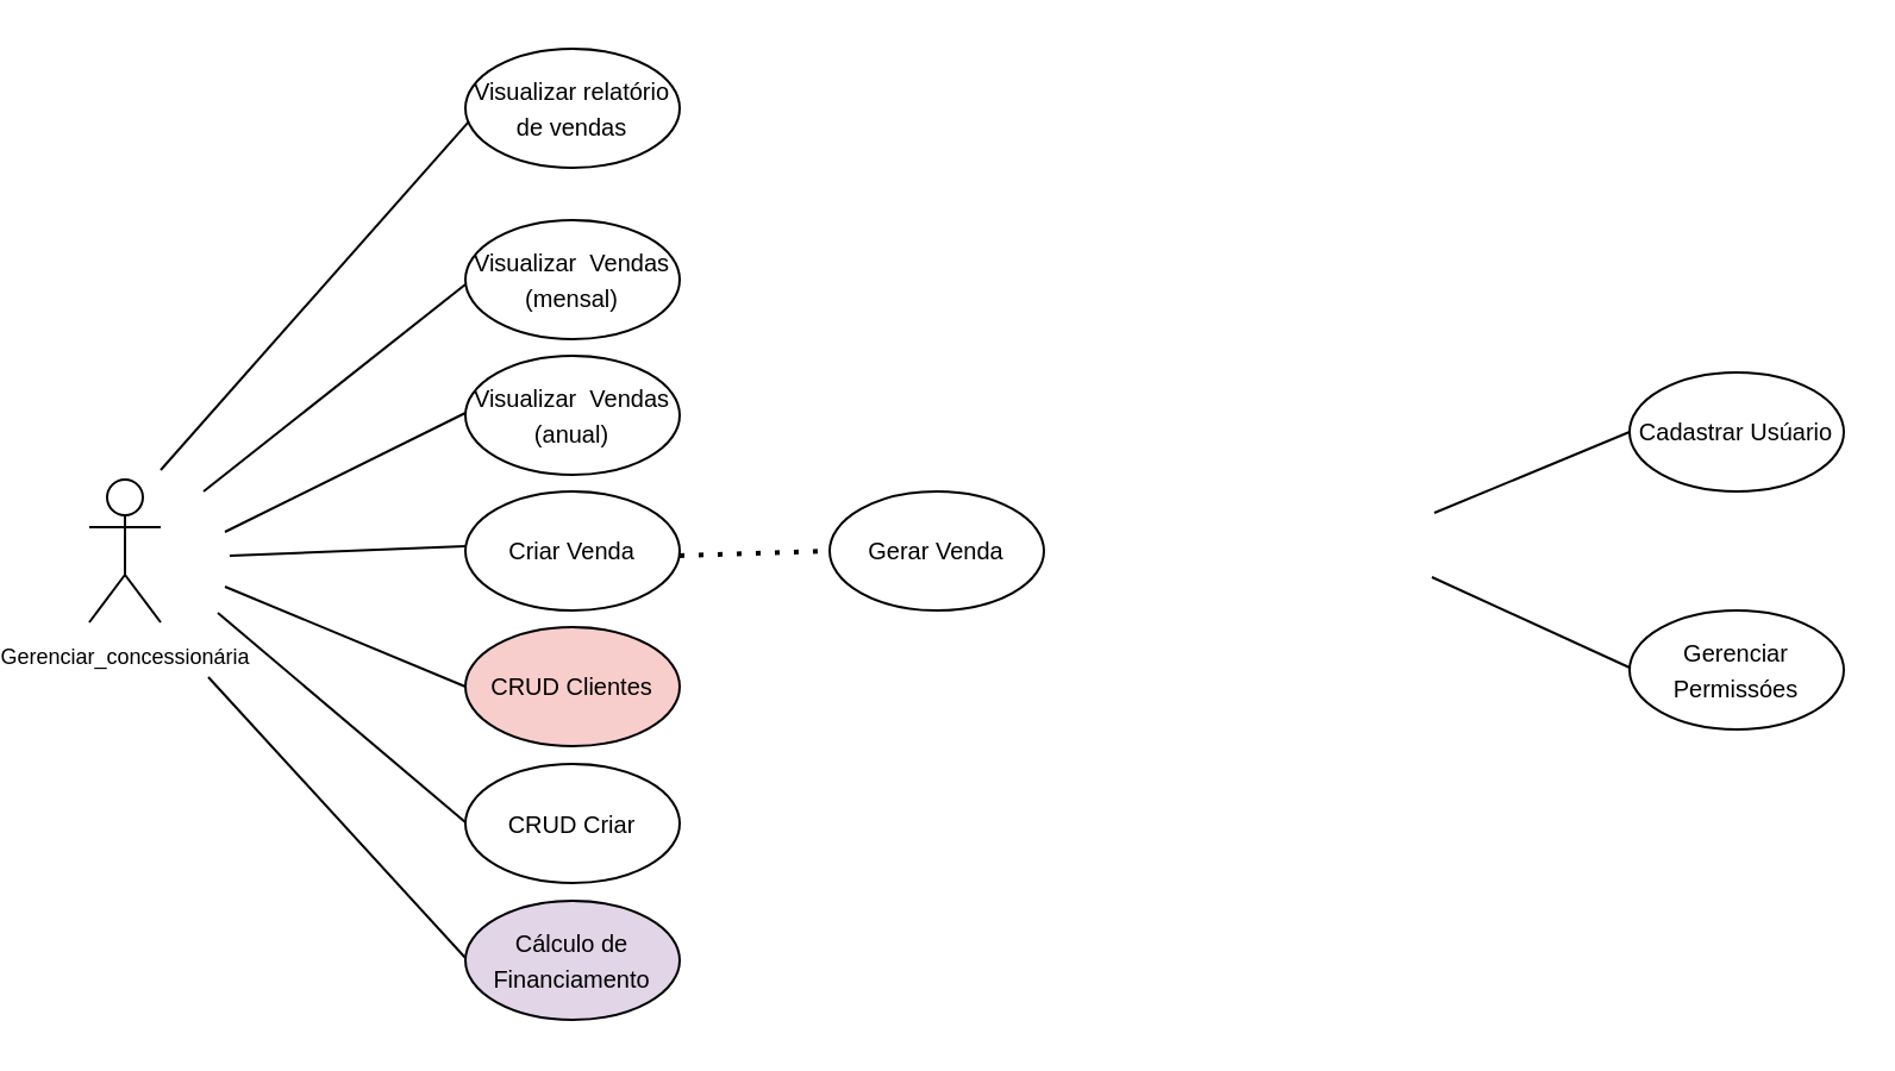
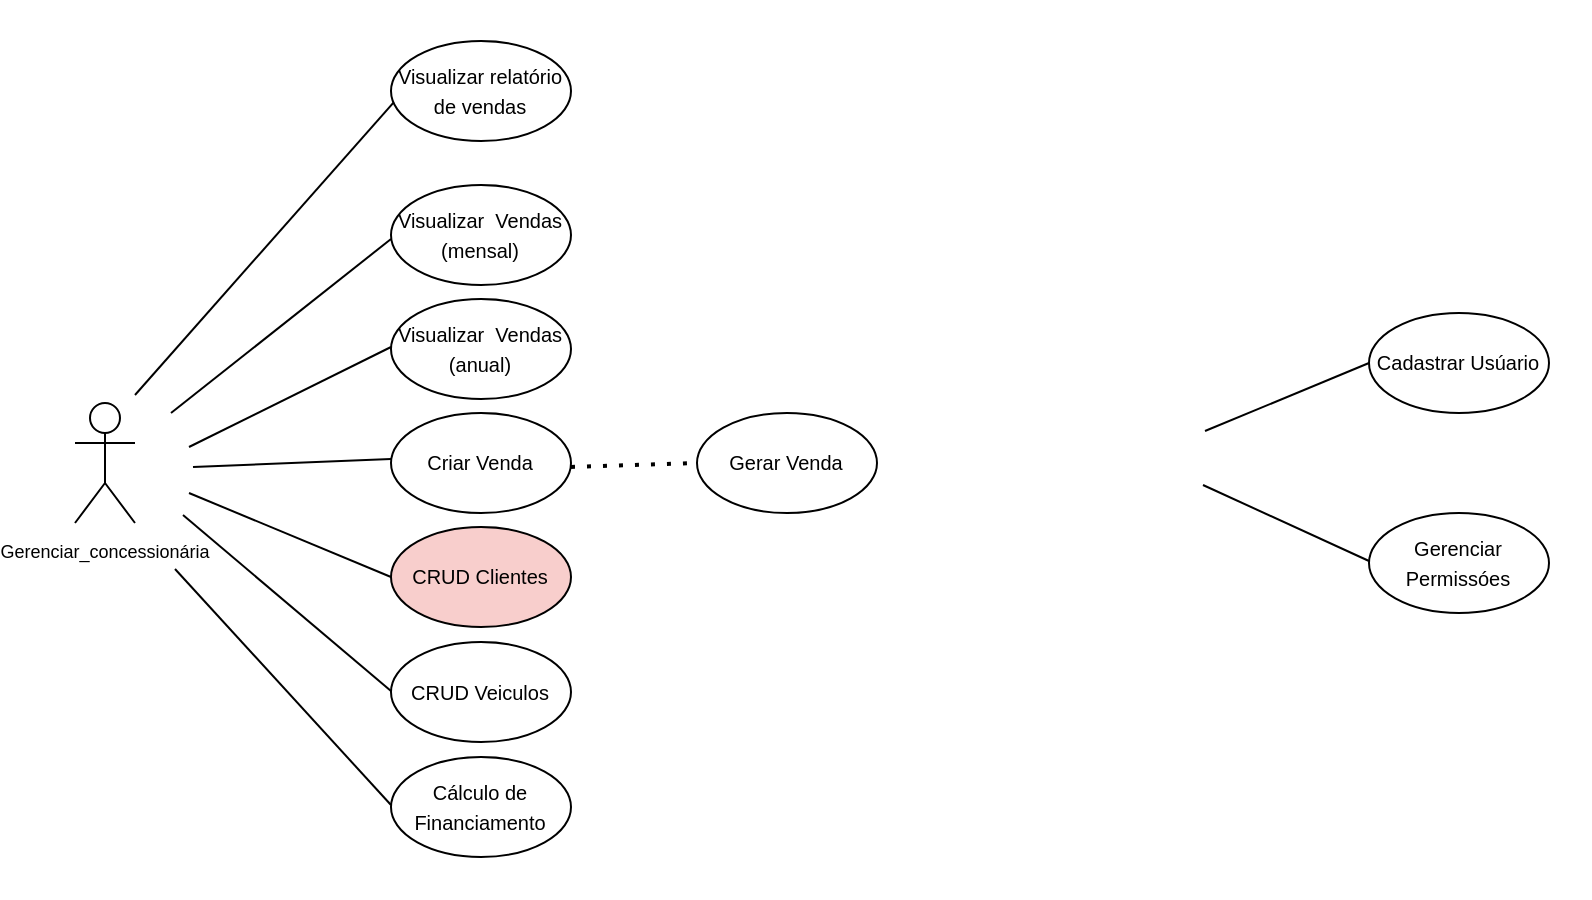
  <mxCell id="0" />
  <mxCell id="1" parent="0" />
  <mxCell id="2" value="&lt;font style=&quot;font-size: 9px;&quot;&gt;Gerenciar_concessionária&lt;/font&gt;" style="shape=umlActor;verticalLabelPosition=bottom;verticalAlign=top;html=1;outlineConnect=0;" vertex="1" parent="1"><mxGeometry x="20" y="201" width="30" height="60" as="geometry" /></mxCell>
  <mxCell id="3" value="&lt;font style=&quot;font-size: 10px;&quot;&gt;Visualizar&amp;nbsp; Vendas (anual)&lt;/font&gt;" style="ellipse;whiteSpace=wrap;html=1;" vertex="1" parent="1"><mxGeometry x="178" y="149" width="90" height="50" as="geometry" /></mxCell>
  <mxCell id="4" value="&lt;font style=&quot;font-size: 10px;&quot;&gt;Visualizar&amp;nbsp; Vendas (mensal)&lt;/font&gt;" style="ellipse;whiteSpace=wrap;html=1;" vertex="1" parent="1"><mxGeometry x="178" y="92" width="90" height="50" as="geometry" /></mxCell>
  <mxCell id="5" value="&lt;font style=&quot;font-size: 10px;&quot;&gt;CRUD Clientes&lt;/font&gt;" style="ellipse;whiteSpace=wrap;html=1;fillColor=#f8cecc;" vertex="1" parent="1"><mxGeometry x="178" y="263" width="90" height="50" as="geometry" /></mxCell>
  <mxCell id="6" value="&lt;span style=&quot;font-size: 10px;&quot;&gt;Criar Venda&lt;/span&gt;" style="ellipse;whiteSpace=wrap;html=1;" vertex="1" parent="1"><mxGeometry x="178" y="206" width="90" height="50" as="geometry" /></mxCell>
- <mxCell id="7" value="&lt;font style=&quot;font-size: 10px;&quot;&gt;CRUD Criar&lt;/font&gt;" style="ellipse;whiteSpace=wrap;html=1;" vertex="1" parent="1"><mxGeometry x="178" y="320.5" width="90" height="50" as="geometry" /></mxCell>
- <mxCell id="8" value="&lt;font style=&quot;font-size: 10px;&quot;&gt;Cálculo de Financiamento&lt;/font&gt;" style="ellipse;whiteSpace=wrap;html=1;fillColor=#e1d5e7;" vertex="1" parent="1"><mxGeometry x="178" y="378" width="90" height="50" as="geometry" /></mxCell>
+ <mxCell id="7" value="&lt;font style=&quot;font-size: 10px;&quot;&gt;CRUD Veiculos&lt;/font&gt;" style="ellipse;whiteSpace=wrap;html=1;" vertex="1" parent="1"><mxGeometry x="178" y="320.5" width="90" height="50" as="geometry" /></mxCell>
+ <mxCell id="8" value="&lt;font style=&quot;font-size: 10px;&quot;&gt;Cálculo de Financiamento&lt;/font&gt;" style="ellipse;whiteSpace=wrap;html=1;" vertex="1" parent="1"><mxGeometry x="178" y="378" width="90" height="50" as="geometry" /></mxCell>
  <mxCell id="9" value="&lt;font style=&quot;font-size: 10px;&quot;&gt;Visualizar relatório de vendas&lt;/font&gt;" style="ellipse;whiteSpace=wrap;html=1;" vertex="1" parent="1"><mxGeometry x="178" y="20" width="90" height="50" as="geometry" /></mxCell>
  <mxCell id="10" value="" style="endArrow=none;html=1;rounded=0;entryX=0.015;entryY=0.613;entryDx=0;entryDy=0;entryPerimeter=0;" edge="1" parent="1" target="9"><mxGeometry width="50" height="50" relative="1" as="geometry"><mxPoint x="50" y="197" as="sourcePoint" /><mxPoint x="175" y="71" as="targetPoint" /></mxGeometry></mxCell>
  <mxCell id="11" value="" style="endArrow=none;html=1;rounded=0;" edge="1" parent="1"><mxGeometry width="50" height="50" relative="1" as="geometry"><mxPoint x="68" y="206" as="sourcePoint" /><mxPoint x="178" y="119" as="targetPoint" /></mxGeometry></mxCell>
  <mxCell id="12" value="" style="endArrow=none;html=1;rounded=0;" edge="1" parent="1"><mxGeometry width="50" height="50" relative="1" as="geometry"><mxPoint x="77" y="223" as="sourcePoint" /><mxPoint x="178" y="173" as="targetPoint" /></mxGeometry></mxCell>
  <mxCell id="13" value="" style="endArrow=none;html=1;rounded=0;" edge="1" parent="1"><mxGeometry width="50" height="50" relative="1" as="geometry"><mxPoint x="79" y="233" as="sourcePoint" /><mxPoint x="178" y="229" as="targetPoint" /></mxGeometry></mxCell>
  <mxCell id="14" value="" style="endArrow=none;html=1;rounded=0;" edge="1" parent="1"><mxGeometry width="50" height="50" relative="1" as="geometry"><mxPoint x="77" y="246" as="sourcePoint" /><mxPoint x="178" y="288" as="targetPoint" /></mxGeometry></mxCell>
  <mxCell id="15" value="" style="endArrow=none;html=1;rounded=0;" edge="1" parent="1"><mxGeometry width="50" height="50" relative="1" as="geometry"><mxPoint x="74" y="257" as="sourcePoint" /><mxPoint x="178" y="345" as="targetPoint" /></mxGeometry></mxCell>
  <mxCell id="16" value="" style="endArrow=none;html=1;rounded=0;" edge="1" parent="1"><mxGeometry width="50" height="50" relative="1" as="geometry"><mxPoint x="70" y="284" as="sourcePoint" /><mxPoint x="178" y="402" as="targetPoint" /></mxGeometry></mxCell>
  <mxCell id="17" value="&lt;span style=&quot;font-size: 10px;&quot;&gt;Gerar Venda&lt;/span&gt;" style="ellipse;whiteSpace=wrap;html=1;" vertex="1" parent="1"><mxGeometry x="331" y="206" width="90" height="50" as="geometry" /></mxCell>
  <mxCell id="18" value="" style="endArrow=none;dashed=1;html=1;dashPattern=1 3;strokeWidth=2;rounded=0;" edge="1" parent="1"><mxGeometry width="50" height="50" relative="1" as="geometry"><mxPoint x="268" y="233" as="sourcePoint" /><mxPoint x="330" y="231" as="targetPoint" /></mxGeometry></mxCell>
  <mxCell id="19" value="&lt;span style=&quot;font-size: 10px;&quot;&gt;Cadastrar Usúario&lt;/span&gt;" style="ellipse;whiteSpace=wrap;html=1;" vertex="1" parent="1"><mxGeometry x="667" y="156" width="90" height="50" as="geometry" /></mxCell>
  <mxCell id="20" value="&lt;span style=&quot;font-size: 10px;&quot;&gt;Gerenciar Permissóes&lt;/span&gt;" style="ellipse;whiteSpace=wrap;html=1;" vertex="1" parent="1"><mxGeometry x="667" y="256" width="90" height="50" as="geometry" /></mxCell>
  <mxCell id="21" value="" style="endArrow=none;html=1;rounded=0;" edge="1" parent="1"><mxGeometry width="50" height="50" relative="1" as="geometry"><mxPoint x="585" y="215" as="sourcePoint" /><mxPoint x="667" y="181" as="targetPoint" /></mxGeometry></mxCell>
  <mxCell id="22" value="" style="endArrow=none;html=1;rounded=0;" edge="1" parent="1"><mxGeometry width="50" height="50" relative="1" as="geometry"><mxPoint x="584" y="242" as="sourcePoint" /><mxPoint x="667" y="280" as="targetPoint" /></mxGeometry></mxCell>
